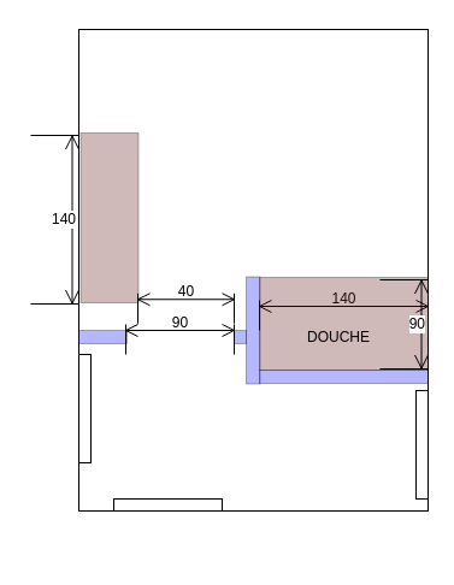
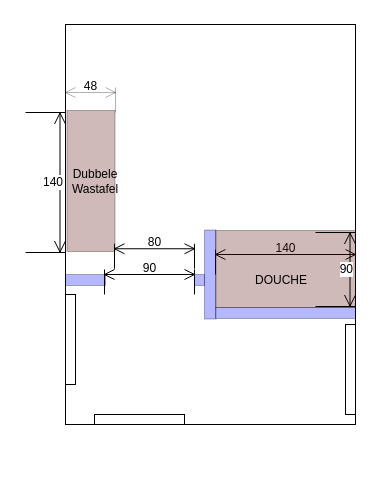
  <mxCell id="0" />
  <mxCell id="1" parent="0" />
  <mxCell id="2" value="" style="group" parent="1" vertex="1" connectable="0"><mxGeometry x="65" y="20" width="290" height="444" as="geometry" /></mxCell>
  <mxCell id="3" value="" style="group;container=1;" parent="2" vertex="1" connectable="0"><mxGeometry width="290" height="444" as="geometry" /></mxCell>
  <mxCell id="4" value="&lt;div&gt;290&lt;/div&gt;&lt;div&gt;&lt;br&gt;&lt;/div&gt;" style="verticalLabelPosition=middle;dashed=0;shadow=0;html=1;shape=mxgraph.cabinets.dimension;verticalAlign=top;align=center;rounded=0;" parent="3" vertex="1"><mxGeometry y="100" width="290" height="40" as="geometry" /></mxCell>
  <mxCell id="5" value="" style="rounded=0;whiteSpace=wrap;html=1;fillColor=none;" parent="3" vertex="1"><mxGeometry y="270" width="10" height="90" as="geometry" /></mxCell>
  <mxCell id="6" value="" style="rounded=0;whiteSpace=wrap;html=1;fillColor=none;rotation=-90;" parent="3" vertex="1"><mxGeometry x="69" y="350" width="10" height="90" as="geometry" /></mxCell>
  <mxCell id="7" value="" style="rounded=0;whiteSpace=wrap;html=1;fillColor=none;" parent="3" vertex="1"><mxGeometry x="280" y="300" width="10" height="90" as="geometry" /></mxCell>
  <mxCell id="8" value="" style="rounded=0;whiteSpace=wrap;html=1;fillColor=#0A12FF;opacity=30;" parent="3" vertex="1"><mxGeometry y="250" width="20" height="11" as="geometry" /></mxCell>
  <mxCell id="9" value="" style="rounded=0;whiteSpace=wrap;html=1;fillColor=#0A12FF;opacity=30;" parent="3" vertex="1"><mxGeometry x="110" y="250" width="20" height="11" as="geometry" /></mxCell>
  <mxCell id="10" value="" style="rounded=0;whiteSpace=wrap;html=1;" parent="3" vertex="1"><mxGeometry y="4" width="290" height="400" as="geometry" /></mxCell>
  <mxCell id="11" value="" style="rounded=0;whiteSpace=wrap;html=1;fillColor=none;" parent="3" vertex="1"><mxGeometry y="274" width="10" height="90" as="geometry" /></mxCell>
  <mxCell id="12" value="" style="rounded=0;whiteSpace=wrap;html=1;fillColor=none;rotation=-90;" parent="3" vertex="1"><mxGeometry x="69" y="354" width="10" height="90" as="geometry" /></mxCell>
  <mxCell id="13" value="" style="rounded=0;whiteSpace=wrap;html=1;fillColor=none;" parent="3" vertex="1"><mxGeometry x="280" y="304" width="10" height="90" as="geometry" /></mxCell>
  <mxCell id="14" value="" style="rounded=0;whiteSpace=wrap;html=1;fillColor=#0A12FF;opacity=30;" parent="3" vertex="1"><mxGeometry y="254" width="40" height="11" as="geometry" /></mxCell>
  <mxCell id="15" value="" style="rounded=0;whiteSpace=wrap;html=1;fillColor=#0A12FF;opacity=30;" parent="3" vertex="1"><mxGeometry x="129" y="254" width="10" height="11" as="geometry" /></mxCell>
  <mxCell id="16" value="140" style="verticalLabelPosition=middle;dashed=0;shadow=0;html=1;shape=mxgraph.cabinets.dimension;verticalAlign=top;align=center;rounded=0;" parent="3" vertex="1"><mxGeometry x="150" y="214" width="140" height="40" as="geometry" /></mxCell>
  <mxCell id="17" value="" style="rounded=0;whiteSpace=wrap;html=1;opacity=30;fillColor=#611A1A;" parent="3" vertex="1"><mxGeometry x="150" y="210" width="140" height="77" as="geometry" /></mxCell>
  <mxCell id="18" value="DOUCHE" style="text;html=1;strokeColor=none;fillColor=none;align=center;verticalAlign=middle;whiteSpace=wrap;rounded=0;opacity=30;" parent="3" vertex="1"><mxGeometry x="196" y="250" width="40" height="20" as="geometry" /></mxCell>
  <mxCell id="19" value="" style="rounded=0;whiteSpace=wrap;html=1;opacity=30;fillColor=#611A1A;rotation=-90;" parent="3" vertex="1"><mxGeometry x="-45" y="136.5" width="141" height="48" as="geometry" /></mxCell>
+ <mxCell id="20" value="&lt;div&gt;Dubbele&lt;br&gt;&lt;/div&gt;&lt;div&gt;Wastafel&lt;/div&gt;" style="text;html=1;strokeColor=none;fillColor=none;align=center;verticalAlign=middle;whiteSpace=wrap;rounded=0;opacity=30;" parent="3" vertex="1"><mxGeometry x="10" y="150.5" width="40" height="20" as="geometry" /></mxCell>
+ <mxCell id="21" value="48" style="verticalLabelPosition=middle;dashed=0;shadow=0;html=1;shape=mxgraph.cabinets.dimension;verticalAlign=top;align=center;fillColor=#611A1A;opacity=30;" parent="3" vertex="1"><mxGeometry y="52" width="50" height="40" as="geometry" /></mxCell>
  <mxCell id="22" value="&lt;div&gt;90&lt;/div&gt;&lt;div&gt;&lt;br&gt;&lt;/div&gt;" style="verticalLabelPosition=middle;dashed=0;shadow=0;html=1;shape=mxgraph.cabinets.dimension;verticalAlign=top;align=center;" parent="3" vertex="1"><mxGeometry x="39" y="234" width="90" height="40" as="geometry" /></mxCell>
- <mxCell id="23" value="40" style="verticalLabelPosition=middle;dashed=0;shadow=0;html=1;shape=mxgraph.cabinets.dimension;verticalAlign=top;align=center;" parent="3" vertex="1"><mxGeometry x="49" y="208.25" width="80" height="40" as="geometry" /></mxCell>
+ <mxCell id="23" value="80" style="verticalLabelPosition=middle;dashed=0;shadow=0;html=1;shape=mxgraph.cabinets.dimension;verticalAlign=top;align=center;" parent="3" vertex="1"><mxGeometry x="49" y="208.25" width="80" height="40" as="geometry" /></mxCell>
  <mxCell id="24" value="" style="rounded=0;whiteSpace=wrap;html=1;fillColor=#0A12FF;opacity=30;rotation=90;" parent="3" vertex="1"><mxGeometry x="100.25" y="248.25" width="89" height="11.5" as="geometry" /></mxCell>
  <mxCell id="25" value="" style="rounded=0;whiteSpace=wrap;html=1;fillColor=#0A12FF;opacity=30;" parent="2" vertex="1"><mxGeometry x="150" y="287" width="140" height="11" as="geometry" /></mxCell>
  <mxCell id="26" value="90" style="shape=dimension;direction=north;whiteSpace=wrap;html=1;align=right;points=[];verticalAlign=middle;labelBackgroundColor=#ffffff;rounded=0;" parent="1" vertex="1"><mxGeometry x="315" y="232" width="40" height="74" as="geometry" /></mxCell>
  <mxCell id="27" value="140" style="shape=dimension;direction=north;whiteSpace=wrap;html=1;align=right;points=[];verticalAlign=middle;labelBackgroundColor=#ffffff;rounded=0;" parent="1" vertex="1"><mxGeometry x="25" y="112" width="40" height="140" as="geometry" /></mxCell>
